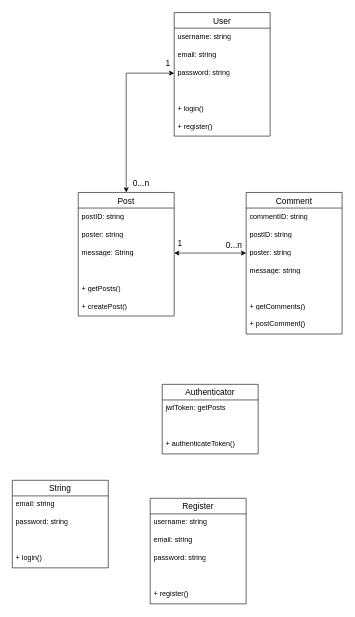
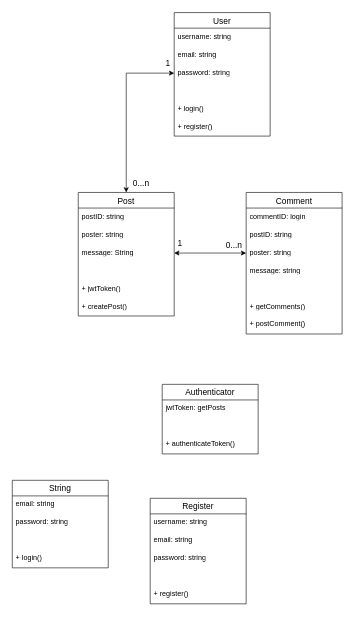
  <mxCell id="0" />
  <mxCell id="1" parent="0" />
  <mxCell id="2" style="edgeStyle=orthogonalEdgeStyle;rounded=0;orthogonalLoop=1;jettySize=auto;html=1;exitX=0.5;exitY=0;exitDx=0;exitDy=0;entryX=0;entryY=0.5;entryDx=0;entryDy=0;startArrow=classic;startFill=1;" edge="1" parent="1" source="3" target="25"><mxGeometry relative="1" as="geometry" /></mxCell>
  <mxCell id="3" value="Post" style="swimlane;fontStyle=0;childLayout=stackLayout;horizontal=1;startSize=26;horizontalStack=0;resizeParent=1;resizeParentMax=0;resizeLast=0;collapsible=1;marginBottom=0;align=center;fontSize=14;" vertex="1" parent="1"><mxGeometry x="130" y="320" width="160" height="206" as="geometry" /></mxCell>
  <mxCell id="4" value="postID: string" style="text;strokeColor=none;fillColor=none;spacingLeft=4;spacingRight=4;overflow=hidden;rotatable=0;points=[[0,0.5],[1,0.5]];portConstraint=eastwest;fontSize=12;whiteSpace=wrap;html=1;" vertex="1" parent="3"><mxGeometry y="26" width="160" height="30" as="geometry" /></mxCell>
  <mxCell id="5" value="poster: string" style="text;strokeColor=none;fillColor=none;spacingLeft=4;spacingRight=4;overflow=hidden;rotatable=0;points=[[0,0.5],[1,0.5]];portConstraint=eastwest;fontSize=12;whiteSpace=wrap;html=1;" vertex="1" parent="3"><mxGeometry y="56" width="160" height="30" as="geometry" /></mxCell>
  <mxCell id="6" value="message: String" style="text;strokeColor=none;fillColor=none;spacingLeft=4;spacingRight=4;overflow=hidden;rotatable=0;points=[[0,0.5],[1,0.5]];portConstraint=eastwest;fontSize=12;whiteSpace=wrap;html=1;" vertex="1" parent="3"><mxGeometry y="86" width="160" height="30" as="geometry" /></mxCell>
  <mxCell id="7" style="text;strokeColor=none;fillColor=none;spacingLeft=4;spacingRight=4;overflow=hidden;rotatable=0;points=[[0,0.5],[1,0.5]];portConstraint=eastwest;fontSize=12;whiteSpace=wrap;html=1;" vertex="1" parent="3"><mxGeometry y="116" width="160" height="30" as="geometry" /></mxCell>
- <mxCell id="8" value="+ getPosts()" style="text;strokeColor=none;fillColor=none;spacingLeft=4;spacingRight=4;overflow=hidden;rotatable=0;points=[[0,0.5],[1,0.5]];portConstraint=eastwest;fontSize=12;whiteSpace=wrap;html=1;" vertex="1" parent="3"><mxGeometry y="146" width="160" height="30" as="geometry" /></mxCell>
+ <mxCell id="8" value="+ jwtToken()" style="text;strokeColor=none;fillColor=none;spacingLeft=4;spacingRight=4;overflow=hidden;rotatable=0;points=[[0,0.5],[1,0.5]];portConstraint=eastwest;fontSize=12;whiteSpace=wrap;html=1;" vertex="1" parent="3"><mxGeometry y="146" width="160" height="30" as="geometry" /></mxCell>
  <mxCell id="9" value="+ createPost()" style="text;strokeColor=none;fillColor=none;spacingLeft=4;spacingRight=4;overflow=hidden;rotatable=0;points=[[0,0.5],[1,0.5]];portConstraint=eastwest;fontSize=12;whiteSpace=wrap;html=1;" vertex="1" parent="3"><mxGeometry y="176" width="160" height="30" as="geometry" /></mxCell>
  <mxCell id="10" value="Comment" style="swimlane;fontStyle=0;childLayout=stackLayout;horizontal=1;startSize=26;horizontalStack=0;resizeParent=1;resizeParentMax=0;resizeLast=0;collapsible=1;marginBottom=0;align=center;fontSize=14;" vertex="1" parent="1"><mxGeometry x="410" y="320" width="160" height="236" as="geometry" /></mxCell>
- <mxCell id="11" value="commentID: string" style="text;strokeColor=none;fillColor=none;spacingLeft=4;spacingRight=4;overflow=hidden;rotatable=0;points=[[0,0.5],[1,0.5]];portConstraint=eastwest;fontSize=12;whiteSpace=wrap;html=1;" vertex="1" parent="10"><mxGeometry y="26" width="160" height="30" as="geometry" /></mxCell>
+ <mxCell id="11" value="commentID: login" style="text;strokeColor=none;fillColor=none;spacingLeft=4;spacingRight=4;overflow=hidden;rotatable=0;points=[[0,0.5],[1,0.5]];portConstraint=eastwest;fontSize=12;whiteSpace=wrap;html=1;" vertex="1" parent="10"><mxGeometry y="26" width="160" height="30" as="geometry" /></mxCell>
  <mxCell id="12" value="postID: string" style="text;strokeColor=none;fillColor=none;spacingLeft=4;spacingRight=4;overflow=hidden;rotatable=0;points=[[0,0.5],[1,0.5]];portConstraint=eastwest;fontSize=12;whiteSpace=wrap;html=1;" vertex="1" parent="10"><mxGeometry y="56" width="160" height="30" as="geometry" /></mxCell>
  <mxCell id="13" value="poster: string" style="text;strokeColor=none;fillColor=none;spacingLeft=4;spacingRight=4;overflow=hidden;rotatable=0;points=[[0,0.5],[1,0.5]];portConstraint=eastwest;fontSize=12;whiteSpace=wrap;html=1;" vertex="1" parent="10"><mxGeometry y="86" width="160" height="30" as="geometry" /></mxCell>
  <mxCell id="14" value="message: string" style="text;strokeColor=none;fillColor=none;spacingLeft=4;spacingRight=4;overflow=hidden;rotatable=0;points=[[0,0.5],[1,0.5]];portConstraint=eastwest;fontSize=12;whiteSpace=wrap;html=1;" vertex="1" parent="10"><mxGeometry y="116" width="160" height="30" as="geometry" /></mxCell>
  <mxCell id="15" style="text;strokeColor=none;fillColor=none;spacingLeft=4;spacingRight=4;overflow=hidden;rotatable=0;points=[[0,0.5],[1,0.5]];portConstraint=eastwest;fontSize=12;whiteSpace=wrap;html=1;" vertex="1" parent="10"><mxGeometry y="146" width="160" height="30" as="geometry" /></mxCell>
  <mxCell id="16" value="+ getComments()" style="text;strokeColor=none;fillColor=none;spacingLeft=4;spacingRight=4;overflow=hidden;rotatable=0;points=[[0,0.5],[1,0.5]];portConstraint=eastwest;fontSize=12;whiteSpace=wrap;html=1;" vertex="1" parent="10"><mxGeometry y="176" width="160" height="30" as="geometry" /></mxCell>
  <mxCell id="17" value="+ postComment()" style="text;strokeColor=none;fillColor=none;spacingLeft=4;spacingRight=4;overflow=hidden;rotatable=0;points=[[0,0.5],[1,0.5]];portConstraint=eastwest;fontSize=12;whiteSpace=wrap;html=1;" vertex="1" parent="10"><mxGeometry y="206" width="160" height="30" as="geometry" /></mxCell>
  <mxCell id="18" value="Authenticator" style="swimlane;fontStyle=0;childLayout=stackLayout;horizontal=1;startSize=26;horizontalStack=0;resizeParent=1;resizeParentMax=0;resizeLast=0;collapsible=1;marginBottom=0;align=center;fontSize=14;" vertex="1" parent="1"><mxGeometry x="270" y="640" width="160" height="116" as="geometry" /></mxCell>
  <mxCell id="19" value="jwtToken: getPosts" style="text;strokeColor=none;fillColor=none;spacingLeft=4;spacingRight=4;overflow=hidden;rotatable=0;points=[[0,0.5],[1,0.5]];portConstraint=eastwest;fontSize=12;whiteSpace=wrap;html=1;" vertex="1" parent="18"><mxGeometry y="26" width="160" height="30" as="geometry" /></mxCell>
  <mxCell id="20" style="text;strokeColor=none;fillColor=none;spacingLeft=4;spacingRight=4;overflow=hidden;rotatable=0;points=[[0,0.5],[1,0.5]];portConstraint=eastwest;fontSize=12;whiteSpace=wrap;html=1;" vertex="1" parent="18"><mxGeometry y="56" width="160" height="30" as="geometry" /></mxCell>
  <mxCell id="21" value="+ authenticateToken()" style="text;strokeColor=none;fillColor=none;spacingLeft=4;spacingRight=4;overflow=hidden;rotatable=0;points=[[0,0.5],[1,0.5]];portConstraint=eastwest;fontSize=12;whiteSpace=wrap;html=1;" vertex="1" parent="18"><mxGeometry y="86" width="160" height="30" as="geometry" /></mxCell>
  <mxCell id="22" value="User" style="swimlane;fontStyle=0;childLayout=stackLayout;horizontal=1;startSize=26;horizontalStack=0;resizeParent=1;resizeParentMax=0;resizeLast=0;collapsible=1;marginBottom=0;align=center;fontSize=14;" vertex="1" parent="1"><mxGeometry x="290" y="20" width="160" height="206" as="geometry" /></mxCell>
  <mxCell id="23" value="username: string" style="text;strokeColor=none;fillColor=none;spacingLeft=4;spacingRight=4;overflow=hidden;rotatable=0;points=[[0,0.5],[1,0.5]];portConstraint=eastwest;fontSize=12;whiteSpace=wrap;html=1;" vertex="1" parent="22"><mxGeometry y="26" width="160" height="30" as="geometry" /></mxCell>
  <mxCell id="24" value="email: string" style="text;strokeColor=none;fillColor=none;spacingLeft=4;spacingRight=4;overflow=hidden;rotatable=0;points=[[0,0.5],[1,0.5]];portConstraint=eastwest;fontSize=12;whiteSpace=wrap;html=1;" vertex="1" parent="22"><mxGeometry y="56" width="160" height="30" as="geometry" /></mxCell>
  <mxCell id="25" value="password: string" style="text;strokeColor=none;fillColor=none;spacingLeft=4;spacingRight=4;overflow=hidden;rotatable=0;points=[[0,0.5],[1,0.5]];portConstraint=eastwest;fontSize=12;whiteSpace=wrap;html=1;" vertex="1" parent="22"><mxGeometry y="86" width="160" height="30" as="geometry" /></mxCell>
  <mxCell id="26" style="text;strokeColor=none;fillColor=none;spacingLeft=4;spacingRight=4;overflow=hidden;rotatable=0;points=[[0,0.5],[1,0.5]];portConstraint=eastwest;fontSize=12;whiteSpace=wrap;html=1;" vertex="1" parent="22"><mxGeometry y="116" width="160" height="30" as="geometry" /></mxCell>
  <mxCell id="27" value="+ login()" style="text;strokeColor=none;fillColor=none;spacingLeft=4;spacingRight=4;overflow=hidden;rotatable=0;points=[[0,0.5],[1,0.5]];portConstraint=eastwest;fontSize=12;whiteSpace=wrap;html=1;" vertex="1" parent="22"><mxGeometry y="146" width="160" height="30" as="geometry" /></mxCell>
  <mxCell id="28" value="+ register()" style="text;strokeColor=none;fillColor=none;spacingLeft=4;spacingRight=4;overflow=hidden;rotatable=0;points=[[0,0.5],[1,0.5]];portConstraint=eastwest;fontSize=12;whiteSpace=wrap;html=1;" vertex="1" parent="22"><mxGeometry y="176" width="160" height="30" as="geometry" /></mxCell>
  <mxCell id="29" value="String" style="swimlane;fontStyle=0;childLayout=stackLayout;horizontal=1;startSize=26;horizontalStack=0;resizeParent=1;resizeParentMax=0;resizeLast=0;collapsible=1;marginBottom=0;align=center;fontSize=14;" vertex="1" parent="1"><mxGeometry x="20" y="800" width="160" height="146" as="geometry" /></mxCell>
  <mxCell id="30" value="email: string" style="text;strokeColor=none;fillColor=none;spacingLeft=4;spacingRight=4;overflow=hidden;rotatable=0;points=[[0,0.5],[1,0.5]];portConstraint=eastwest;fontSize=12;whiteSpace=wrap;html=1;" vertex="1" parent="29"><mxGeometry y="26" width="160" height="30" as="geometry" /></mxCell>
  <mxCell id="31" value="password: string" style="text;strokeColor=none;fillColor=none;spacingLeft=4;spacingRight=4;overflow=hidden;rotatable=0;points=[[0,0.5],[1,0.5]];portConstraint=eastwest;fontSize=12;whiteSpace=wrap;html=1;" vertex="1" parent="29"><mxGeometry y="56" width="160" height="30" as="geometry" /></mxCell>
  <mxCell id="32" style="text;strokeColor=none;fillColor=none;spacingLeft=4;spacingRight=4;overflow=hidden;rotatable=0;points=[[0,0.5],[1,0.5]];portConstraint=eastwest;fontSize=12;whiteSpace=wrap;html=1;" vertex="1" parent="29"><mxGeometry y="86" width="160" height="30" as="geometry" /></mxCell>
  <mxCell id="33" value="+ login()" style="text;strokeColor=none;fillColor=none;spacingLeft=4;spacingRight=4;overflow=hidden;rotatable=0;points=[[0,0.5],[1,0.5]];portConstraint=eastwest;fontSize=12;whiteSpace=wrap;html=1;" vertex="1" parent="29"><mxGeometry y="116" width="160" height="30" as="geometry" /></mxCell>
  <mxCell id="34" value="Register" style="swimlane;fontStyle=0;childLayout=stackLayout;horizontal=1;startSize=26;horizontalStack=0;resizeParent=1;resizeParentMax=0;resizeLast=0;collapsible=1;marginBottom=0;align=center;fontSize=14;" vertex="1" parent="1"><mxGeometry x="250" y="830" width="160" height="176" as="geometry" /></mxCell>
  <mxCell id="35" value="username: string" style="text;strokeColor=none;fillColor=none;spacingLeft=4;spacingRight=4;overflow=hidden;rotatable=0;points=[[0,0.5],[1,0.5]];portConstraint=eastwest;fontSize=12;whiteSpace=wrap;html=1;" vertex="1" parent="34"><mxGeometry y="26" width="160" height="30" as="geometry" /></mxCell>
  <mxCell id="36" value="email: string" style="text;strokeColor=none;fillColor=none;spacingLeft=4;spacingRight=4;overflow=hidden;rotatable=0;points=[[0,0.5],[1,0.5]];portConstraint=eastwest;fontSize=12;whiteSpace=wrap;html=1;" vertex="1" parent="34"><mxGeometry y="56" width="160" height="30" as="geometry" /></mxCell>
  <mxCell id="37" value="password: string" style="text;strokeColor=none;fillColor=none;spacingLeft=4;spacingRight=4;overflow=hidden;rotatable=0;points=[[0,0.5],[1,0.5]];portConstraint=eastwest;fontSize=12;whiteSpace=wrap;html=1;" vertex="1" parent="34"><mxGeometry y="86" width="160" height="30" as="geometry" /></mxCell>
  <mxCell id="38" style="text;strokeColor=none;fillColor=none;spacingLeft=4;spacingRight=4;overflow=hidden;rotatable=0;points=[[0,0.5],[1,0.5]];portConstraint=eastwest;fontSize=12;whiteSpace=wrap;html=1;" vertex="1" parent="34"><mxGeometry y="116" width="160" height="30" as="geometry" /></mxCell>
  <mxCell id="39" value="+ register()" style="text;strokeColor=none;fillColor=none;spacingLeft=4;spacingRight=4;overflow=hidden;rotatable=0;points=[[0,0.5],[1,0.5]];portConstraint=eastwest;fontSize=12;whiteSpace=wrap;html=1;" vertex="1" parent="34"><mxGeometry y="146" width="160" height="30" as="geometry" /></mxCell>
  <mxCell id="40" style="edgeStyle=orthogonalEdgeStyle;rounded=0;orthogonalLoop=1;jettySize=auto;html=1;exitX=1;exitY=0.5;exitDx=0;exitDy=0;entryX=0;entryY=0.5;entryDx=0;entryDy=0;startArrow=classic;startFill=1;" edge="1" parent="1" source="6" target="13"><mxGeometry relative="1" as="geometry" /></mxCell>
  <mxCell id="41" value="&lt;font style=&quot;font-size: 14px;&quot;&gt;0...n&lt;/font&gt;" style="text;html=1;strokeColor=none;fillColor=none;align=center;verticalAlign=middle;whiteSpace=wrap;rounded=0;" vertex="1" parent="1"><mxGeometry x="360" y="393" width="60" height="30" as="geometry" /></mxCell>
  <mxCell id="42" value="&lt;font style=&quot;font-size: 14px;&quot;&gt;1&lt;/font&gt;" style="text;html=1;strokeColor=none;fillColor=none;align=center;verticalAlign=middle;whiteSpace=wrap;rounded=0;" vertex="1" parent="1"><mxGeometry x="270" y="90" width="20" height="30" as="geometry" /></mxCell>
  <mxCell id="43" value="&lt;font style=&quot;font-size: 14px;&quot;&gt;1&lt;/font&gt;" style="text;html=1;strokeColor=none;fillColor=none;align=center;verticalAlign=middle;whiteSpace=wrap;rounded=0;" vertex="1" parent="1"><mxGeometry x="290" y="390" width="20" height="30" as="geometry" /></mxCell>
  <mxCell id="44" value="&lt;font style=&quot;font-size: 14px;&quot;&gt;0...n&lt;/font&gt;" style="text;html=1;strokeColor=none;fillColor=none;align=center;verticalAlign=middle;whiteSpace=wrap;rounded=0;" vertex="1" parent="1"><mxGeometry x="220" y="290" width="30" height="30" as="geometry" /></mxCell>
